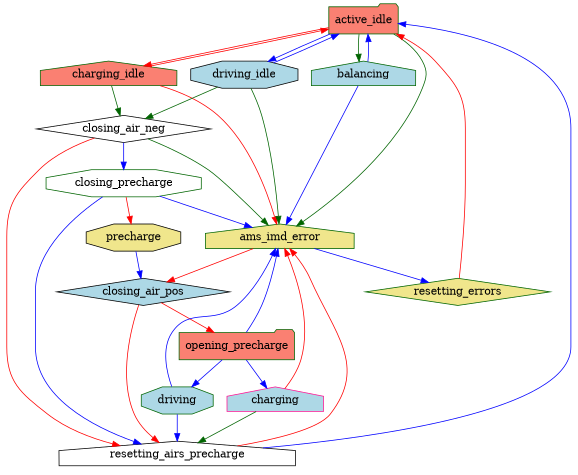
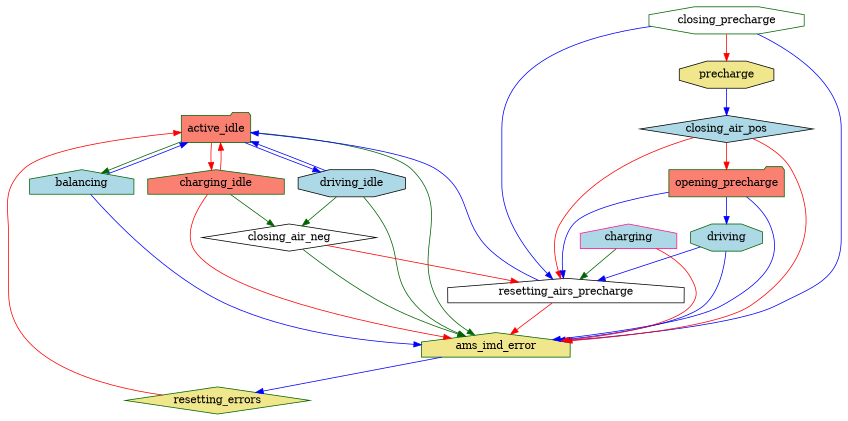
  digraph {
    node [color=darkgreen fillcolor=lightblue shape=house style=filled]
    edge [color=blue]
    active_idle [fillcolor=salmon shape=folder]
    balancing
    charging_idle [fillcolor=salmon]
    driving_idle [color=black shape=octagon]
    ams_imd_error [fillcolor=khaki]
    closing_air_neg [color=black fillcolor=white shape=diamond]
    resetting_errors [fillcolor=khaki shape=diamond]
    resetting_airs_precharge [color=black fillcolor=white]
    closing_precharge [fillcolor=white shape=octagon]
    precharge [color=black fillcolor=khaki shape=octagon]
    closing_air_pos [color=black shape=diamond]
    opening_precharge [fillcolor=salmon shape=folder]
    driving [shape=octagon]
    charging [color=deeppink]
    active_idle -> balancing [color=darkgreen]
    active_idle -> charging_idle [color=red]
    active_idle -> driving_idle
    active_idle -> ams_imd_error [color=darkgreen]
    balancing -> active_idle
    balancing -> ams_imd_error
    charging_idle -> active_idle [color=red]
    charging_idle -> ams_imd_error [color=red]
    charging_idle -> closing_air_neg [color=darkgreen]
    driving_idle -> active_idle
    driving_idle -> ams_imd_error [color=darkgreen]
    driving_idle -> closing_air_neg [color=darkgreen]
    ams_imd_error -> resetting_errors
    closing_air_neg -> ams_imd_error [color=darkgreen]
    closing_air_neg -> resetting_airs_precharge [color=red]
-   closing_air_neg -> closing_precharge
    resetting_errors -> active_idle [color=red]
    resetting_airs_precharge -> active_idle
    resetting_airs_precharge -> ams_imd_error [color=red]
    closing_precharge -> ams_imd_error
    closing_precharge -> resetting_airs_precharge
    closing_precharge -> precharge [color=red]
    precharge -> closing_air_pos
-   ams_imd_error -> closing_air_pos [color=red]
+   closing_air_pos -> ams_imd_error [color=red]
    closing_air_pos -> resetting_airs_precharge [color=red]
    closing_air_pos -> opening_precharge [color=red]
    opening_precharge -> ams_imd_error
    opening_precharge -> driving
-   opening_precharge -> charging
+   opening_precharge -> resetting_airs_precharge
    driving -> ams_imd_error
    driving -> resetting_airs_precharge
    charging -> ams_imd_error [color=red]
    charging -> resetting_airs_precharge [color=darkgreen]
  }
